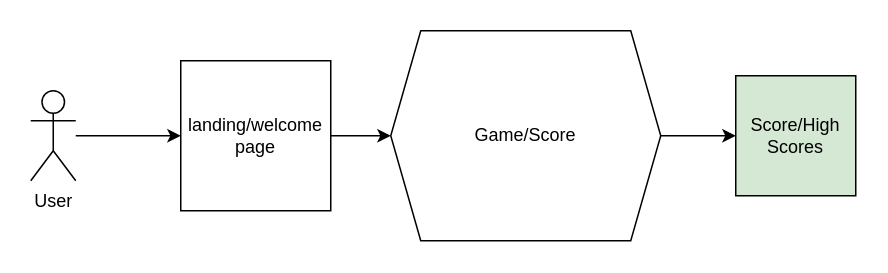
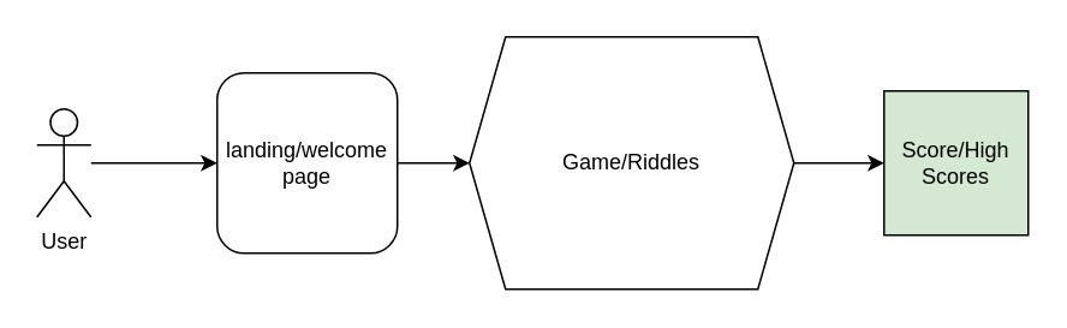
  <mxCell id="0" />
  <mxCell id="1" parent="0" />
  <mxCell id="2" style="edgeStyle=orthogonalEdgeStyle;rounded=0;orthogonalLoop=1;jettySize=auto;html=1;" edge="1" parent="1" source="3" target="5"><mxGeometry relative="1" as="geometry"><mxPoint x="150" y="90" as="targetPoint" /></mxGeometry></mxCell>
  <mxCell id="3" value="User" style="shape=umlActor;verticalLabelPosition=bottom;verticalAlign=top;html=1;outlineConnect=0;" vertex="1" parent="1"><mxGeometry x="20" y="60" width="30" height="60" as="geometry" /></mxCell>
  <mxCell id="4" style="edgeStyle=orthogonalEdgeStyle;rounded=0;orthogonalLoop=1;jettySize=auto;html=1;" edge="1" parent="1" source="5" target="7"><mxGeometry relative="1" as="geometry"><mxPoint x="265" y="90" as="targetPoint" /></mxGeometry></mxCell>
- <mxCell id="5" value="landing/welcome page" style="whiteSpace=wrap;html=1;aspect=fixed;" vertex="1" parent="1"><mxGeometry x="120" y="40" width="100" height="100" as="geometry" /></mxCell>
+ <mxCell id="5" value="landing/welcome page" style="whiteSpace=wrap;html=1;aspect=fixed;rounded=1;" vertex="1" parent="1"><mxGeometry x="120" y="40" width="100" height="100" as="geometry" /></mxCell>
  <mxCell id="6" style="edgeStyle=orthogonalEdgeStyle;rounded=0;orthogonalLoop=1;jettySize=auto;html=1;" edge="1" parent="1" source="7" target="8"><mxGeometry relative="1" as="geometry"><mxPoint x="490" y="90" as="targetPoint" /></mxGeometry></mxCell>
- <mxCell id="7" value="Game/Score" style="shape=hexagon;perimeter=hexagonPerimeter2;whiteSpace=wrap;html=1;fixedSize=1;" vertex="1" parent="1"><mxGeometry x="260" y="20" width="180" height="140" as="geometry" /></mxCell>
+ <mxCell id="7" value="Game/Riddles" style="shape=hexagon;perimeter=hexagonPerimeter2;whiteSpace=wrap;html=1;fixedSize=1;" vertex="1" parent="1"><mxGeometry x="260" y="20" width="180" height="140" as="geometry" /></mxCell>
  <mxCell id="8" value="Score/High Scores" style="whiteSpace=wrap;html=1;aspect=fixed;fillColor=#d5e8d4;" vertex="1" parent="1"><mxGeometry x="490" y="50" width="80" height="80" as="geometry" /></mxCell>
